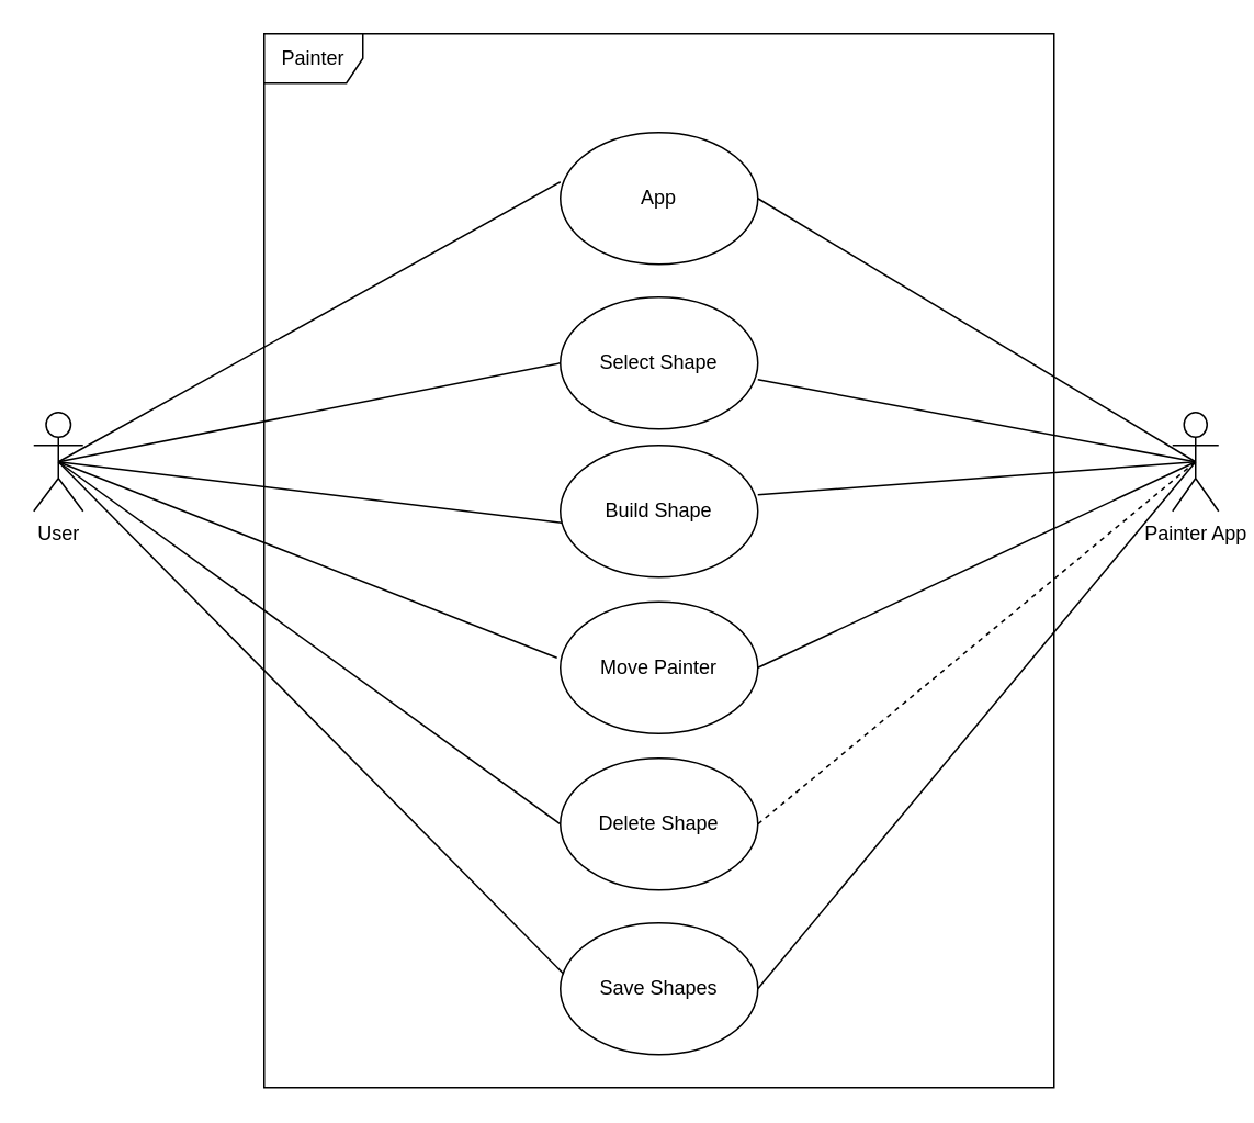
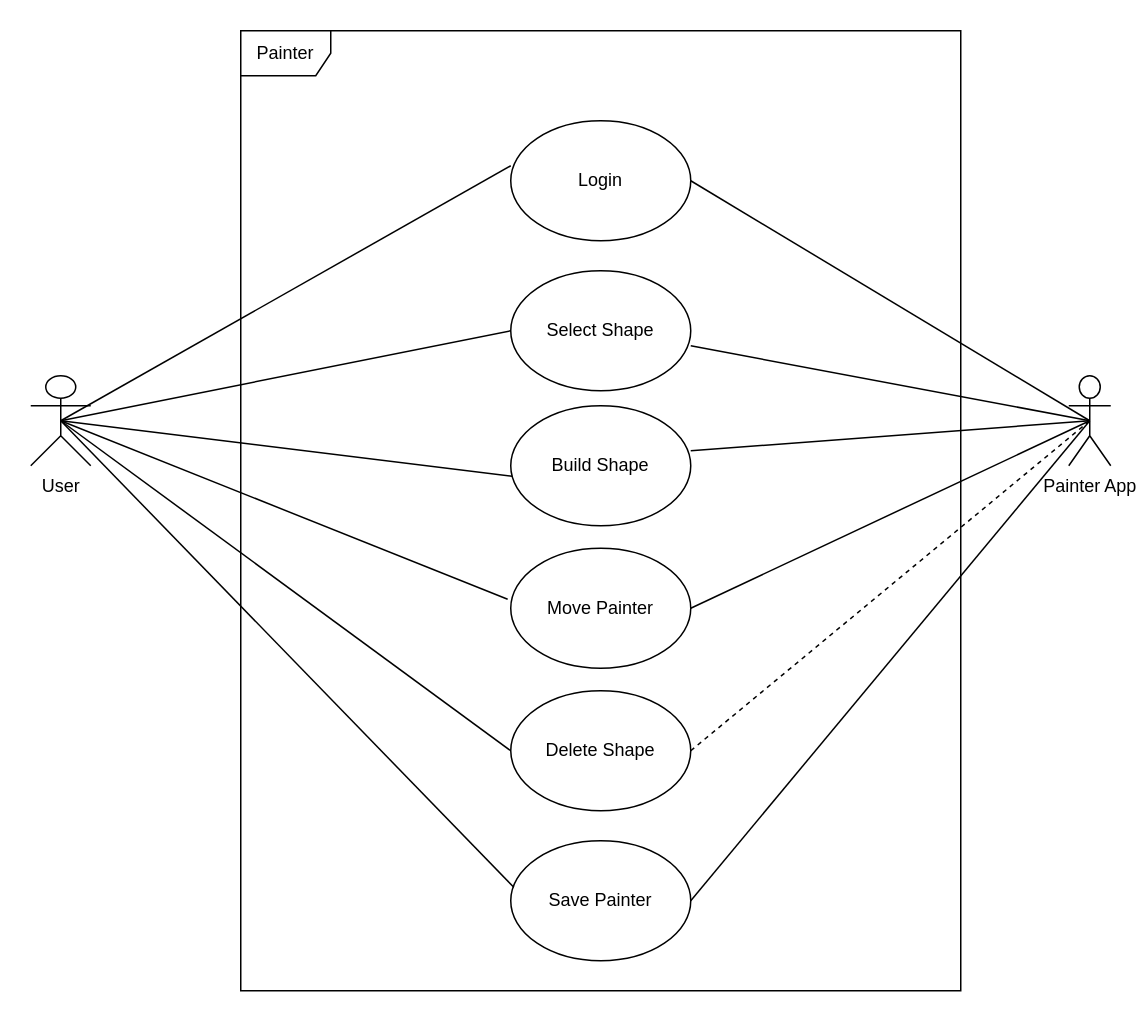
  <mxCell id="0" />
  <mxCell id="1" parent="0" />
- <mxCell id="2" value="User" style="shape=umlActor;verticalLabelPosition=bottom;verticalAlign=top;html=1;outlineConnect=0;" vertex="1" parent="1"><mxGeometry x="20" y="250" width="30" height="60" as="geometry" /></mxCell>
+ <mxCell id="2" value="User" style="shape=umlActor;verticalLabelPosition=bottom;verticalAlign=top;html=1;outlineConnect=0;" vertex="1" parent="1"><mxGeometry x="20" y="250" width="40" height="60" as="geometry" /></mxCell>
  <mxCell id="3" value="Painter App" style="shape=umlActor;verticalLabelPosition=bottom;verticalAlign=top;html=1;outlineConnect=0;" vertex="1" parent="1"><mxGeometry x="712" y="250" width="28" height="60" as="geometry" /></mxCell>
  <mxCell id="4" value="Painter" style="shape=umlFrame;whiteSpace=wrap;html=1;" vertex="1" parent="1"><mxGeometry x="160" y="20" width="480" height="640" as="geometry" /></mxCell>
- <mxCell id="5" value="App" style="ellipse;whiteSpace=wrap;html=1;" vertex="1" parent="1"><mxGeometry x="340" y="80" width="120" height="80" as="geometry" /></mxCell>
+ <mxCell id="5" value="Login" style="ellipse;whiteSpace=wrap;html=1;" vertex="1" parent="1"><mxGeometry x="340" y="80" width="120" height="80" as="geometry" /></mxCell>
  <mxCell id="6" value="" style="endArrow=none;html=1;rounded=0;exitX=0.5;exitY=0.5;exitDx=0;exitDy=0;exitPerimeter=0;" edge="1" parent="1" source="2"><mxGeometry width="50" height="50" relative="1" as="geometry"><mxPoint x="80" y="260" as="sourcePoint" /><mxPoint x="340" y="110" as="targetPoint" /></mxGeometry></mxCell>
  <mxCell id="7" value="" style="endArrow=none;html=1;rounded=0;entryX=0.5;entryY=0.5;entryDx=0;entryDy=0;entryPerimeter=0;" edge="1" parent="1" target="3"><mxGeometry width="50" height="50" relative="1" as="geometry"><mxPoint x="460" y="120" as="sourcePoint" /><mxPoint x="510" y="70" as="targetPoint" /></mxGeometry></mxCell>
  <mxCell id="8" value="Select Shape" style="ellipse;whiteSpace=wrap;html=1;" vertex="1" parent="1"><mxGeometry x="340" y="180" width="120" height="80" as="geometry" /></mxCell>
  <mxCell id="9" value="Build Shape" style="ellipse;whiteSpace=wrap;html=1;" vertex="1" parent="1"><mxGeometry x="340" y="270" width="120" height="80" as="geometry" /></mxCell>
  <mxCell id="10" value="Move Painter" style="ellipse;whiteSpace=wrap;html=1;" vertex="1" parent="1"><mxGeometry x="340" y="365" width="120" height="80" as="geometry" /></mxCell>
  <mxCell id="11" value="Delete Shape" style="ellipse;whiteSpace=wrap;html=1;" vertex="1" parent="1"><mxGeometry x="340" y="460" width="120" height="80" as="geometry" /></mxCell>
  <mxCell id="12" value="" style="endArrow=none;html=1;rounded=0;exitX=0.5;exitY=0.5;exitDx=0;exitDy=0;exitPerimeter=0;" edge="1" parent="1" source="2"><mxGeometry width="50" height="50" relative="1" as="geometry"><mxPoint x="80" y="270" as="sourcePoint" /><mxPoint x="340" y="220" as="targetPoint" /></mxGeometry></mxCell>
  <mxCell id="13" value="" style="endArrow=none;html=1;rounded=0;entryX=0.5;entryY=0.5;entryDx=0;entryDy=0;entryPerimeter=0;" edge="1" parent="1" target="3"><mxGeometry width="50" height="50" relative="1" as="geometry"><mxPoint x="460" y="230" as="sourcePoint" /><mxPoint x="700" y="170" as="targetPoint" /></mxGeometry></mxCell>
  <mxCell id="14" value="" style="endArrow=none;html=1;rounded=0;entryX=0.008;entryY=0.588;entryDx=0;entryDy=0;entryPerimeter=0;exitX=0.5;exitY=0.5;exitDx=0;exitDy=0;exitPerimeter=0;" edge="1" parent="1" source="2" target="9"><mxGeometry width="50" height="50" relative="1" as="geometry"><mxPoint x="80" y="280" as="sourcePoint" /><mxPoint x="340" y="330" as="targetPoint" /></mxGeometry></mxCell>
  <mxCell id="15" value="" style="endArrow=none;html=1;rounded=0;entryX=0.5;entryY=0.5;entryDx=0;entryDy=0;entryPerimeter=0;" edge="1" parent="1" target="3"><mxGeometry width="50" height="50" relative="1" as="geometry"><mxPoint x="460" y="300" as="sourcePoint" /><mxPoint x="700" y="160" as="targetPoint" /></mxGeometry></mxCell>
  <mxCell id="16" value="" style="endArrow=none;html=1;rounded=0;entryX=-0.017;entryY=0.425;entryDx=0;entryDy=0;entryPerimeter=0;exitX=0.5;exitY=0.5;exitDx=0;exitDy=0;exitPerimeter=0;" edge="1" parent="1" source="2" target="10"><mxGeometry width="50" height="50" relative="1" as="geometry"><mxPoint x="230" y="410" as="sourcePoint" /><mxPoint x="280" y="360" as="targetPoint" /></mxGeometry></mxCell>
  <mxCell id="17" value="" style="endArrow=none;html=1;rounded=0;exitX=1;exitY=0.5;exitDx=0;exitDy=0;entryX=0.5;entryY=0.5;entryDx=0;entryDy=0;entryPerimeter=0;" edge="1" parent="1" source="10" target="3"><mxGeometry width="50" height="50" relative="1" as="geometry"><mxPoint x="540" y="380" as="sourcePoint" /><mxPoint x="590" y="330" as="targetPoint" /></mxGeometry></mxCell>
  <mxCell id="18" value="" style="endArrow=none;html=1;rounded=0;exitX=0.5;exitY=0.5;exitDx=0;exitDy=0;exitPerimeter=0;entryX=0;entryY=0.5;entryDx=0;entryDy=0;" edge="1" parent="1" source="2" target="11"><mxGeometry width="50" height="50" relative="1" as="geometry"><mxPoint x="210" y="490" as="sourcePoint" /><mxPoint x="260" y="440" as="targetPoint" /></mxGeometry></mxCell>
  <mxCell id="19" value="" style="endArrow=none;html=1;rounded=0;exitX=1;exitY=0.5;exitDx=0;exitDy=0;entryX=0.5;entryY=0.5;entryDx=0;entryDy=0;entryPerimeter=0;dashed=1;" edge="1" parent="1" source="11" target="3"><mxGeometry width="50" height="50" relative="1" as="geometry"><mxPoint x="530" y="460" as="sourcePoint" /><mxPoint x="580" y="410" as="targetPoint" /></mxGeometry></mxCell>
- <mxCell id="20" value="Save Shapes" style="ellipse;whiteSpace=wrap;html=1;" vertex="1" parent="1"><mxGeometry x="340" y="560" width="120" height="80" as="geometry" /></mxCell>
+ <mxCell id="20" value="Save Painter" style="ellipse;whiteSpace=wrap;html=1;" vertex="1" parent="1"><mxGeometry x="340" y="560" width="120" height="80" as="geometry" /></mxCell>
  <mxCell id="21" value="" style="endArrow=none;html=1;rounded=0;exitX=0.5;exitY=0.5;exitDx=0;exitDy=0;exitPerimeter=0;entryX=0.017;entryY=0.388;entryDx=0;entryDy=0;entryPerimeter=0;" edge="1" parent="1" source="2" target="20"><mxGeometry width="50" height="50" relative="1" as="geometry"><mxPoint x="210" y="570" as="sourcePoint" /><mxPoint x="260" y="520" as="targetPoint" /></mxGeometry></mxCell>
  <mxCell id="22" value="" style="endArrow=none;html=1;rounded=0;exitX=1;exitY=0.5;exitDx=0;exitDy=0;entryX=0.5;entryY=0.5;entryDx=0;entryDy=0;entryPerimeter=0;" edge="1" parent="1" source="20" target="3"><mxGeometry width="50" height="50" relative="1" as="geometry"><mxPoint x="520" y="540" as="sourcePoint" /><mxPoint x="570" y="490" as="targetPoint" /></mxGeometry></mxCell>
